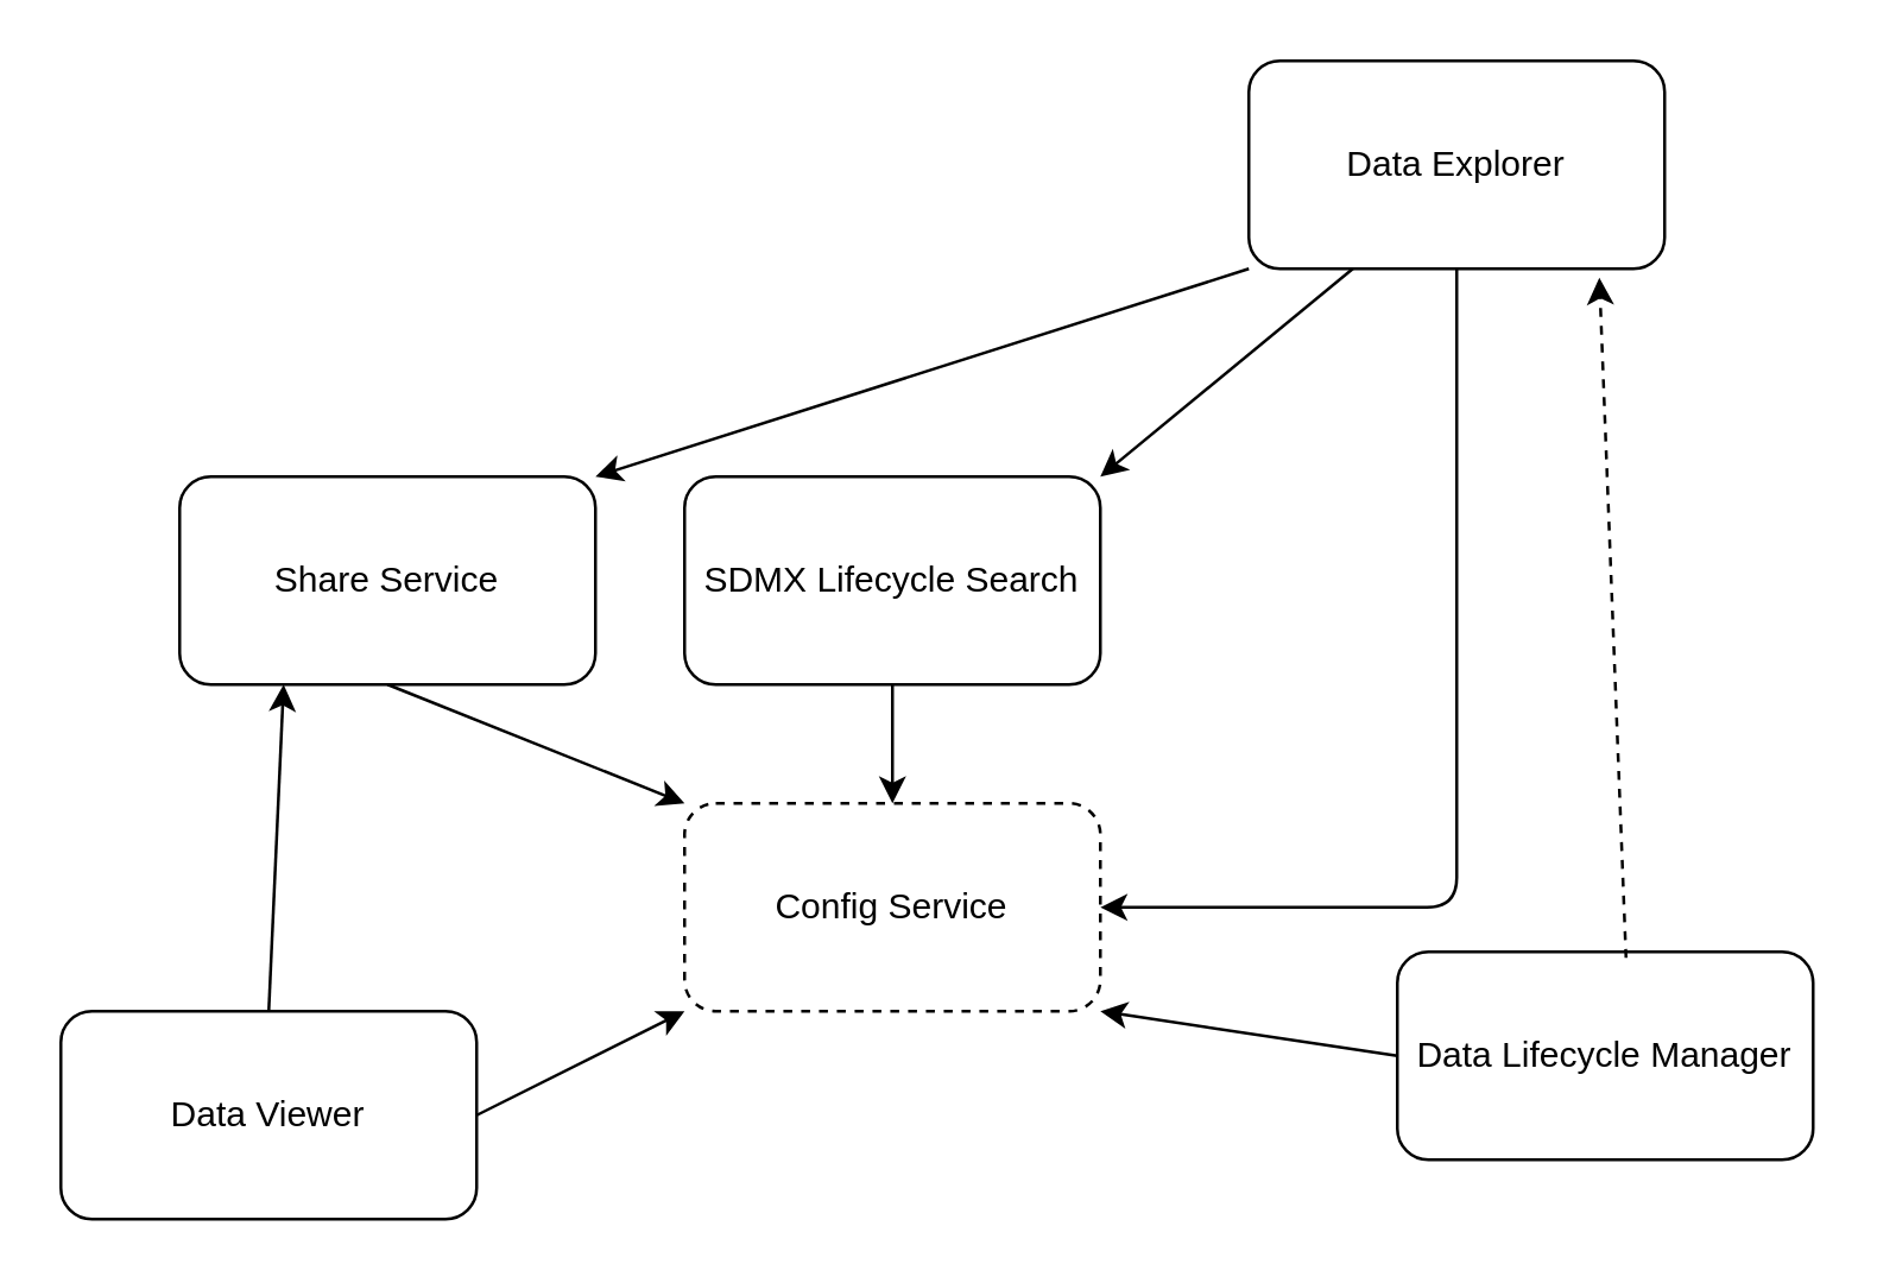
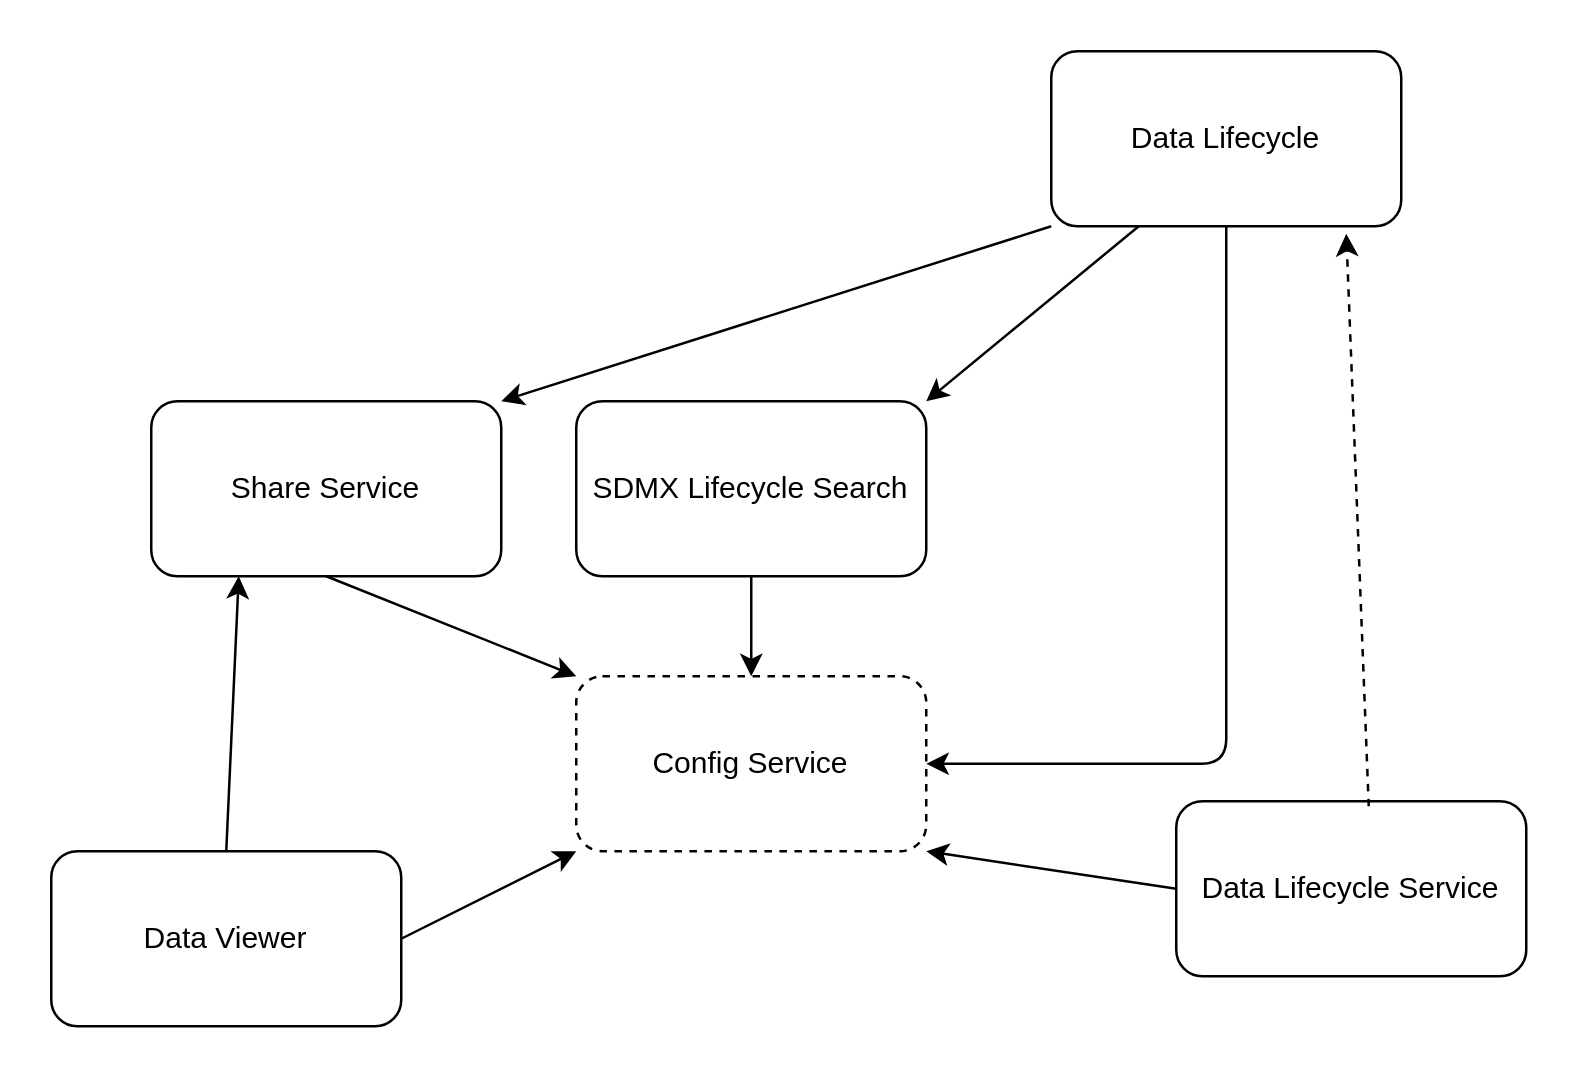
  <mxCell id="0" />
  <mxCell id="1" parent="0" />
  <mxCell id="2" value="Config Service" style="rounded=1;whiteSpace=wrap;html=1;dashed=1;" parent="1" vertex="1"><mxGeometry x="230" y="270" width="140" height="70" as="geometry" /></mxCell>
  <mxCell id="3" value="SDMX Lifecycle Search" style="rounded=1;whiteSpace=wrap;html=1;" parent="1" vertex="1"><mxGeometry x="230" y="160" width="140" height="70" as="geometry" /></mxCell>
  <mxCell id="4" value="" style="endArrow=classic;html=1;exitX=0.5;exitY=1;exitDx=0;exitDy=0;entryX=0.5;entryY=0;entryDx=0;entryDy=0;" parent="1" source="3" target="2" edge="1"><mxGeometry width="50" height="50" relative="1" as="geometry"><mxPoint x="230" y="410" as="sourcePoint" /><mxPoint x="280" y="360" as="targetPoint" /></mxGeometry></mxCell>
  <mxCell id="5" value="Share Service" style="rounded=1;whiteSpace=wrap;html=1;" parent="1" vertex="1"><mxGeometry x="60" y="160" width="140" height="70" as="geometry" /></mxCell>
  <mxCell id="6" value="" style="endArrow=classic;html=1;entryX=0;entryY=0;entryDx=0;entryDy=0;exitX=0.5;exitY=1;exitDx=0;exitDy=0;" parent="1" source="5" target="2" edge="1"><mxGeometry width="50" height="50" relative="1" as="geometry"><mxPoint x="250" y="250" as="sourcePoint" /><mxPoint x="310" y="280" as="targetPoint" /></mxGeometry></mxCell>
  <mxCell id="7" value="Data Viewer" style="rounded=1;whiteSpace=wrap;html=1;" parent="1" vertex="1"><mxGeometry x="20" y="340" width="140" height="70" as="geometry" /></mxCell>
  <mxCell id="8" value="" style="endArrow=classic;html=1;exitX=1;exitY=0.5;exitDx=0;exitDy=0;entryX=0;entryY=1;entryDx=0;entryDy=0;" parent="1" source="7" target="2" edge="1"><mxGeometry width="50" height="50" relative="1" as="geometry"><mxPoint x="310" y="240" as="sourcePoint" /><mxPoint x="310" y="280" as="targetPoint" /></mxGeometry></mxCell>
  <mxCell id="9" value="" style="endArrow=classic;html=1;entryX=0.25;entryY=1;entryDx=0;entryDy=0;exitX=0.5;exitY=0;exitDx=0;exitDy=0;" parent="1" source="7" target="5" edge="1"><mxGeometry width="50" height="50" relative="1" as="geometry"><mxPoint x="90" y="330" as="sourcePoint" /><mxPoint x="380" y="280" as="targetPoint" /></mxGeometry></mxCell>
- <mxCell id="10" value="Data Explorer" style="rounded=1;whiteSpace=wrap;html=1;" parent="1" vertex="1"><mxGeometry x="420" y="20" width="140" height="70" as="geometry" /></mxCell>
+ <mxCell id="10" value="Data Lifecycle" style="rounded=1;whiteSpace=wrap;html=1;" parent="1" vertex="1"><mxGeometry x="420" y="20" width="140" height="70" as="geometry" /></mxCell>
  <mxCell id="11" value="" style="endArrow=classic;html=1;exitX=0.5;exitY=1;exitDx=0;exitDy=0;entryX=1;entryY=0.5;entryDx=0;entryDy=0;" parent="1" source="10" target="2" edge="1"><mxGeometry width="50" height="50" relative="1" as="geometry"><mxPoint x="20" y="480" as="sourcePoint" /><mxPoint x="70" y="430" as="targetPoint" /><Array as="points"><mxPoint x="490" y="305" /></Array></mxGeometry></mxCell>
  <mxCell id="12" value="" style="endArrow=classic;html=1;exitX=0.25;exitY=1;exitDx=0;exitDy=0;entryX=1;entryY=0;entryDx=0;entryDy=0;" parent="1" source="10" target="3" edge="1"><mxGeometry width="50" height="50" relative="1" as="geometry"><mxPoint x="310" y="240" as="sourcePoint" /><mxPoint x="310" y="280" as="targetPoint" /></mxGeometry></mxCell>
  <mxCell id="13" value="" style="endArrow=classic;html=1;exitX=0;exitY=1;exitDx=0;exitDy=0;entryX=1;entryY=0;entryDx=0;entryDy=0;" parent="1" source="10" target="5" edge="1"><mxGeometry width="50" height="50" relative="1" as="geometry"><mxPoint x="465" y="100" as="sourcePoint" /><mxPoint x="380" y="170" as="targetPoint" /></mxGeometry></mxCell>
- <mxCell id="14" value="Data Lifecycle Manager" style="rounded=1;whiteSpace=wrap;html=1;" parent="1" vertex="1"><mxGeometry x="470" y="320" width="140" height="70" as="geometry" /></mxCell>
+ <mxCell id="14" value="Data Lifecycle Service" style="rounded=1;whiteSpace=wrap;html=1;" parent="1" vertex="1"><mxGeometry x="470" y="320" width="140" height="70" as="geometry" /></mxCell>
  <mxCell id="15" value="" style="endArrow=classic;html=1;exitX=0;exitY=0.5;exitDx=0;exitDy=0;entryX=1;entryY=1;entryDx=0;entryDy=0;" parent="1" source="14" target="2" edge="1"><mxGeometry width="50" height="50" relative="1" as="geometry"><mxPoint x="170" y="385" as="sourcePoint" /><mxPoint x="240" y="350" as="targetPoint" /></mxGeometry></mxCell>
  <mxCell id="16" value="" style="endArrow=classic;html=1;exitX=0.55;exitY=0.029;exitDx=0;exitDy=0;entryX=0.843;entryY=1.043;entryDx=0;entryDy=0;exitPerimeter=0;entryPerimeter=0;dashed=1;" parent="1" source="14" target="10" edge="1"><mxGeometry width="50" height="50" relative="1" as="geometry"><mxPoint x="480" y="365" as="sourcePoint" /><mxPoint x="380" y="350" as="targetPoint" /></mxGeometry></mxCell>
